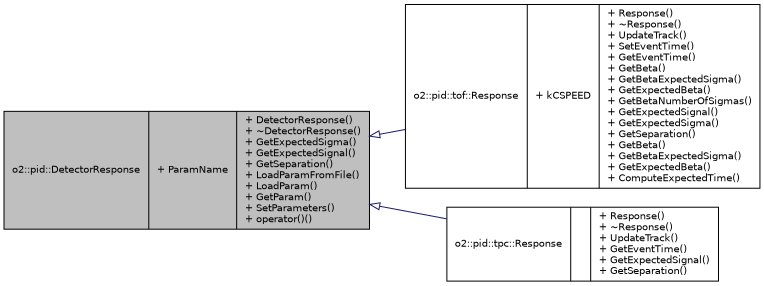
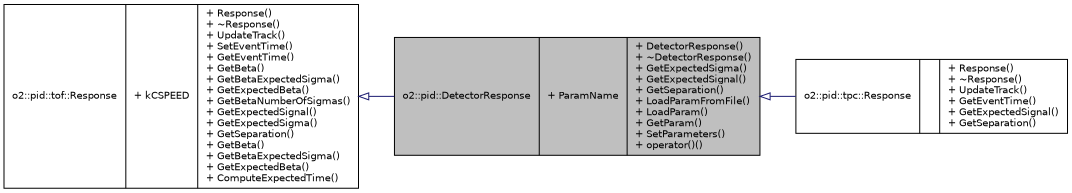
  digraph {
    rankdir=LR
    node [color=black fontname=Helvetica fontsize=10 shape=record]
    edge [arrowtail=onormal color=midnightblue dir=back fontname=Helvetica fontsize=10 labelfontname=Helvetica labelfontsize=10 style=solid]
    n1 [fillcolor=grey75 fontcolor=black height=0.2 label="{o2::pid::DetectorResponse\n|+ ParamName\l|+ DetectorResponse()\l+ ~DetectorResponse()\l+ GetExpectedSigma()\l+ GetExpectedSignal()\l+ GetSeparation()\l+ LoadParamFromFile()\l+ LoadParam()\l+ GetParam()\l+ SetParameters()\l+ operator()()\l}" style=filled width=0.4]
    n2 [height=0.2 label="{o2::pid::tof::Response\n|+ kCSPEED\l|+ Response()\l+ ~Response()\l+ UpdateTrack()\l+ SetEventTime()\l+ GetEventTime()\l+ GetBeta()\l+ GetBetaExpectedSigma()\l+ GetExpectedBeta()\l+ GetBetaNumberOfSigmas()\l+ GetExpectedSignal()\l+ GetExpectedSigma()\l+ GetSeparation()\l+ GetBeta()\l+ GetBetaExpectedSigma()\l+ GetExpectedBeta()\l+ ComputeExpectedTime()\l}" width=0.4]
    n3 [height=0.2 label="{o2::pid::tpc::Response\n||+ Response()\l+ ~Response()\l+ UpdateTrack()\l+ GetEventTime()\l+ GetExpectedSignal()\l+ GetSeparation()\l}" width=0.4]
-   n1 -> n2
+   n2 -> n1
    n1 -> n3
  }
